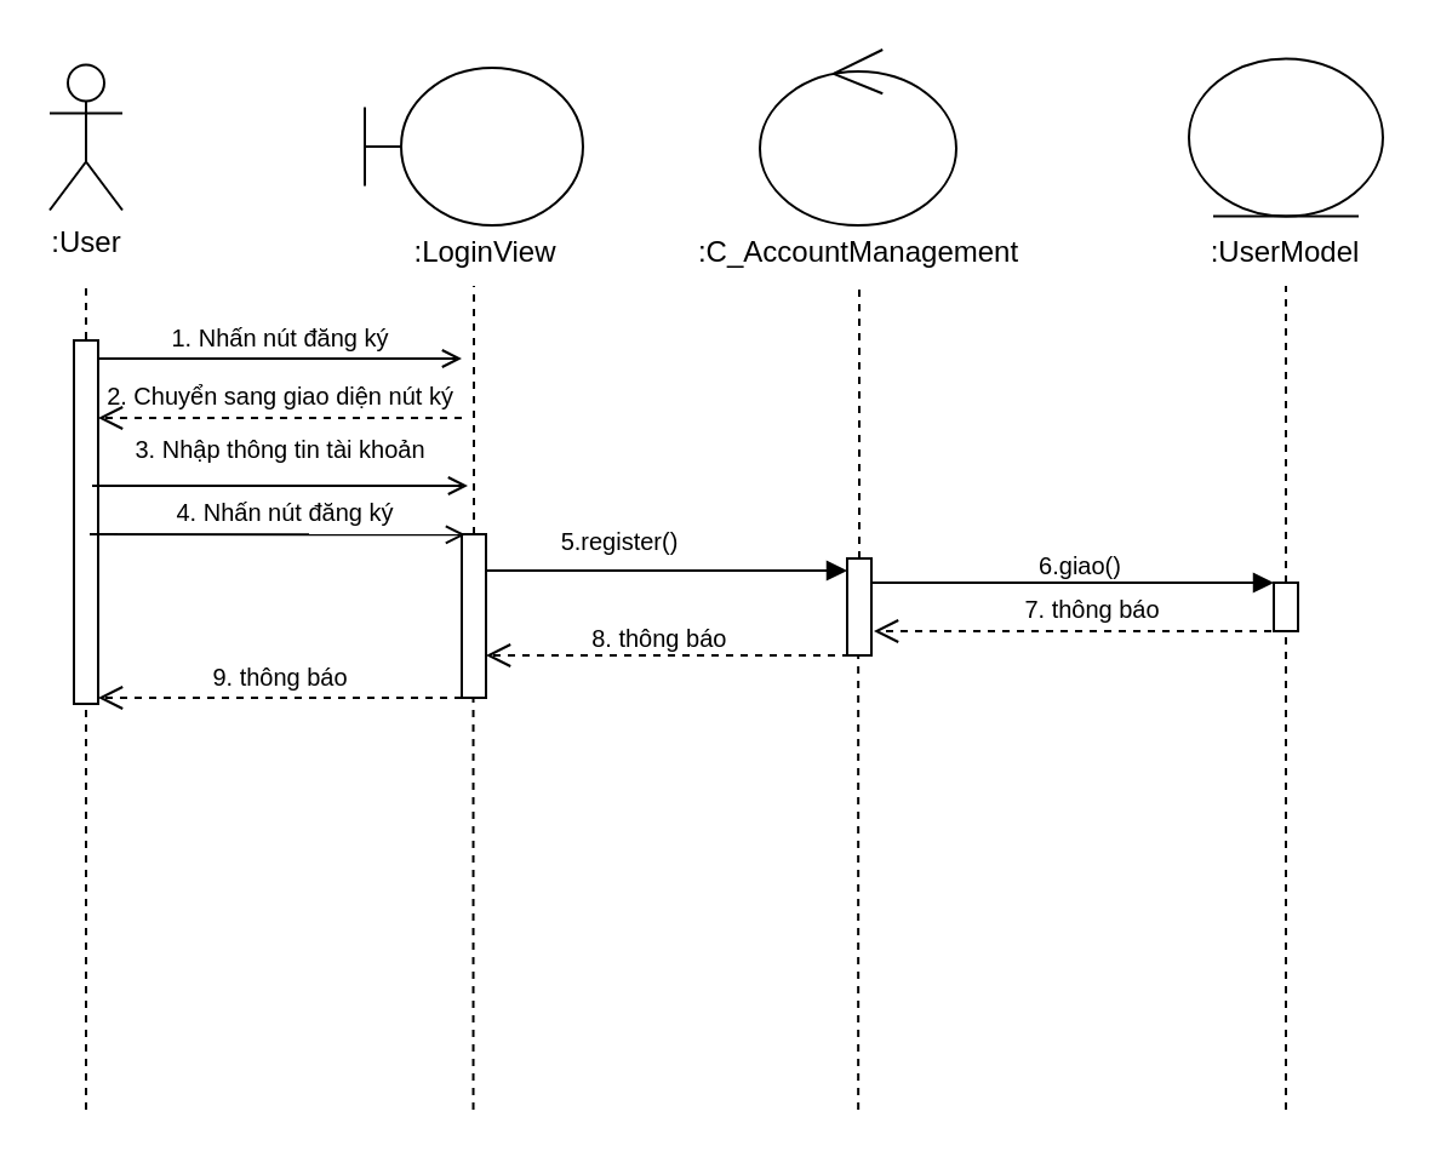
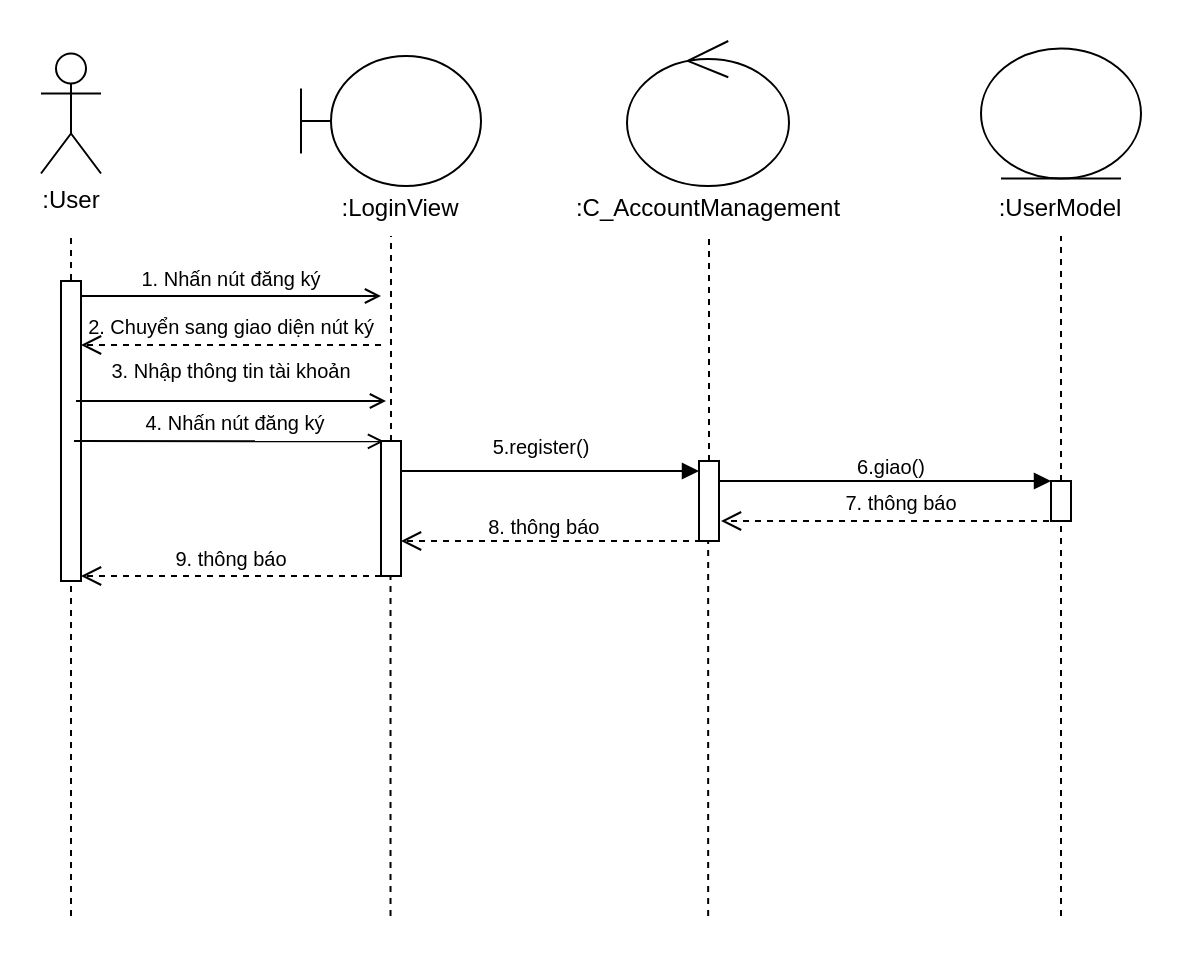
  <mxCell id="0" />
  <mxCell id="1" parent="0" />
  <mxCell id="2" value=":User" style="shape=umlActor;verticalLabelPosition=bottom;verticalAlign=top;html=1;outlineConnect=0;" parent="1" vertex="1"><mxGeometry x="20" y="26.25" width="30" height="60" as="geometry" /></mxCell>
  <mxCell id="3" value="" style="endArrow=none;dashed=1;html=1;rounded=0;" parent="1" edge="1"><mxGeometry width="50" height="50" relative="1" as="geometry"><mxPoint x="35" y="457.5" as="sourcePoint" /><mxPoint x="35" y="117.5" as="targetPoint" /></mxGeometry></mxCell>
  <mxCell id="4" value="" style="shape=umlBoundary;whiteSpace=wrap;html=1;" parent="1" vertex="1"><mxGeometry x="150" y="27.5" width="90" height="65" as="geometry" /></mxCell>
  <mxCell id="5" value="" style="ellipse;shape=umlControl;whiteSpace=wrap;html=1;" parent="1" vertex="1"><mxGeometry x="313" y="20" width="81" height="72.5" as="geometry" /></mxCell>
  <mxCell id="6" value="" style="ellipse;shape=umlEntity;whiteSpace=wrap;html=1;" parent="1" vertex="1"><mxGeometry x="490" y="23.75" width="80" height="65" as="geometry" /></mxCell>
  <mxCell id="7" value="" style="endArrow=none;dashed=1;html=1;rounded=0;" parent="1" source="15" edge="1"><mxGeometry width="50" height="50" relative="1" as="geometry"><mxPoint x="194.76" y="457.5" as="sourcePoint" /><mxPoint x="195" y="117.5" as="targetPoint" /></mxGeometry></mxCell>
  <mxCell id="8" value="" style="endArrow=none;dashed=1;html=1;rounded=0;" parent="1" source="17" edge="1"><mxGeometry width="50" height="50" relative="1" as="geometry"><mxPoint x="353.58" y="457.5" as="sourcePoint" /><mxPoint x="354" y="117.5" as="targetPoint" /></mxGeometry></mxCell>
  <mxCell id="9" value="" style="endArrow=none;dashed=1;html=1;rounded=0;" parent="1" source="22" edge="1"><mxGeometry width="50" height="50" relative="1" as="geometry"><mxPoint x="530" y="457.5" as="sourcePoint" /><mxPoint x="530" y="117.5" as="targetPoint" /></mxGeometry></mxCell>
  <mxCell id="10" value="&lt;font style=&quot;font-size: 10px;&quot;&gt;1. Nhấn nút đăng ký&lt;/font&gt;" style="html=1;verticalAlign=bottom;startArrow=none;startFill=0;endArrow=open;curved=0;rounded=0;endFill=0;" parent="1" edge="1"><mxGeometry width="60" relative="1" as="geometry"><mxPoint x="40" y="147.5" as="sourcePoint" /><mxPoint x="190" y="147.5" as="targetPoint" /></mxGeometry></mxCell>
  <mxCell id="11" value="" style="html=1;points=[[0,0,0,0,5],[0,1,0,0,-5],[1,0,0,0,5],[1,1,0,0,-5]];perimeter=orthogonalPerimeter;outlineConnect=0;targetShapes=umlLifeline;portConstraint=eastwest;newEdgeStyle={&quot;curved&quot;:0,&quot;rounded&quot;:0};" parent="1" vertex="1"><mxGeometry x="30" y="140" width="10" height="150" as="geometry" /></mxCell>
  <mxCell id="12" value="" style="html=1;verticalAlign=bottom;startArrow=none;startFill=0;endArrow=block;curved=0;rounded=0;endFill=1;entryX=0;entryY=0;entryDx=0;entryDy=5;entryPerimeter=0;" parent="1" source="15" target="17" edge="1"><mxGeometry width="60" relative="1" as="geometry"><mxPoint x="200" y="232.16" as="sourcePoint" /><mxPoint x="340" y="240" as="targetPoint" /></mxGeometry></mxCell>
- <mxCell id="13" value="&lt;span style=&quot;font-size: 10px;&quot;&gt;5.register()&lt;/span&gt;" style="text;html=1;align=center;verticalAlign=middle;resizable=0;points=[];autosize=1;strokeColor=none;fillColor=none;" parent="1" vertex="1"><mxGeometry x="220" y="207.5" width="70" height="30" as="geometry" /></mxCell>
+ <mxCell id="13" value="&lt;span style=&quot;font-size: 10px;&quot;&gt;5.register()&lt;/span&gt;" style="text;html=1;align=center;verticalAlign=middle;resizable=0;points=[];autosize=1;strokeColor=none;fillColor=none;" parent="1" vertex="1"><mxGeometry x="235" y="207.5" width="70" height="30" as="geometry" /></mxCell>
  <mxCell id="14" value="" style="endArrow=none;dashed=1;html=1;rounded=0;" parent="1" target="15" edge="1"><mxGeometry width="50" height="50" relative="1" as="geometry"><mxPoint x="194.76" y="457.5" as="sourcePoint" /><mxPoint x="194.76" y="107.5" as="targetPoint" /></mxGeometry></mxCell>
  <mxCell id="15" value="" style="html=1;points=[[0,0,0,0,5],[0,1,0,0,-5],[1,0,0,0,5],[1,1,0,0,-5]];perimeter=orthogonalPerimeter;outlineConnect=0;targetShapes=umlLifeline;portConstraint=eastwest;newEdgeStyle={&quot;curved&quot;:0,&quot;rounded&quot;:0};" parent="1" vertex="1"><mxGeometry x="190" y="220" width="10" height="67.5" as="geometry" /></mxCell>
  <mxCell id="16" value="" style="endArrow=none;dashed=1;html=1;rounded=0;" parent="1" target="17" edge="1"><mxGeometry width="50" height="50" relative="1" as="geometry"><mxPoint x="353.58" y="457.5" as="sourcePoint" /><mxPoint x="353.58" y="107.5" as="targetPoint" /></mxGeometry></mxCell>
  <mxCell id="17" value="" style="html=1;points=[[0,0,0,0,5],[0,1,0,0,-5],[1,0,0,0,5],[1,1,0,0,-5]];perimeter=orthogonalPerimeter;outlineConnect=0;targetShapes=umlLifeline;portConstraint=eastwest;newEdgeStyle={&quot;curved&quot;:0,&quot;rounded&quot;:0};" parent="1" vertex="1"><mxGeometry x="349" y="230" width="10" height="40" as="geometry" /></mxCell>
  <mxCell id="18" value="" style="html=1;verticalAlign=bottom;startArrow=none;startFill=0;endArrow=block;curved=0;rounded=0;endFill=1;" parent="1" edge="1"><mxGeometry width="60" relative="1" as="geometry"><mxPoint x="359" y="240" as="sourcePoint" /><mxPoint x="525" y="240" as="targetPoint" /></mxGeometry></mxCell>
  <mxCell id="19" value="&lt;span style=&quot;font-size: 10px;&quot;&gt;6.giao()&lt;/span&gt;" style="text;html=1;align=center;verticalAlign=middle;resizable=0;points=[];autosize=1;strokeColor=none;fillColor=none;" parent="1" vertex="1"><mxGeometry x="405" y="217.5" width="80" height="30" as="geometry" /></mxCell>
  <mxCell id="20" value="&lt;font style=&quot;font-size: 10px;&quot;&gt;7. thông báo&lt;/font&gt;" style="html=1;verticalAlign=bottom;endArrow=open;dashed=1;endSize=8;curved=0;rounded=0;" parent="1" edge="1"><mxGeometry x="-0.059" relative="1" as="geometry"><mxPoint x="530" y="260" as="sourcePoint" /><mxPoint x="360" y="260" as="targetPoint" /><mxPoint as="offset" /></mxGeometry></mxCell>
  <mxCell id="21" value="" style="endArrow=none;dashed=1;html=1;rounded=0;" parent="1" target="22" edge="1"><mxGeometry width="50" height="50" relative="1" as="geometry"><mxPoint x="530" y="457.5" as="sourcePoint" /><mxPoint x="530" y="107.5" as="targetPoint" /></mxGeometry></mxCell>
  <mxCell id="22" value="" style="html=1;points=[[0,0,0,0,5],[0,1,0,0,-5],[1,0,0,0,5],[1,1,0,0,-5]];perimeter=orthogonalPerimeter;outlineConnect=0;targetShapes=umlLifeline;portConstraint=eastwest;newEdgeStyle={&quot;curved&quot;:0,&quot;rounded&quot;:0};" parent="1" vertex="1"><mxGeometry x="525" y="240" width="10" height="20" as="geometry" /></mxCell>
  <mxCell id="23" value="" style="html=1;verticalAlign=bottom;endArrow=open;dashed=1;endSize=8;curved=0;rounded=0;" parent="1" edge="1"><mxGeometry x="0.6" y="43" relative="1" as="geometry"><mxPoint x="350" y="270" as="sourcePoint" /><mxPoint x="200" y="270" as="targetPoint" /><mxPoint as="offset" /></mxGeometry></mxCell>
  <mxCell id="24" value="&lt;span style=&quot;font-size: 10px;&quot;&gt;9. thông báo&lt;/span&gt;" style="html=1;verticalAlign=bottom;endArrow=open;dashed=1;endSize=8;curved=0;rounded=0;" parent="1" edge="1"><mxGeometry relative="1" as="geometry"><mxPoint x="190" y="287.5" as="sourcePoint" /><mxPoint x="40" y="287.5" as="targetPoint" /></mxGeometry></mxCell>
  <mxCell id="25" value=":LoginView" style="text;html=1;align=center;verticalAlign=middle;whiteSpace=wrap;rounded=0;" parent="1" vertex="1"><mxGeometry x="170" y="88.75" width="60" height="30" as="geometry" /></mxCell>
  <mxCell id="26" value=":C_AccountManagement" style="text;html=1;align=center;verticalAlign=middle;whiteSpace=wrap;rounded=0;" parent="1" vertex="1"><mxGeometry x="324" y="88.75" width="60" height="30" as="geometry" /></mxCell>
  <mxCell id="27" value=":UserModel" style="text;html=1;align=center;verticalAlign=middle;whiteSpace=wrap;rounded=0;" parent="1" vertex="1"><mxGeometry x="500" y="88.75" width="60" height="30" as="geometry" /></mxCell>
  <mxCell id="28" value="" style="html=1;verticalAlign=bottom;endArrow=open;dashed=1;endSize=8;curved=0;rounded=0;" parent="1" edge="1"><mxGeometry relative="1" as="geometry"><mxPoint x="190" y="172" as="sourcePoint" /><mxPoint x="40" y="172" as="targetPoint" /></mxGeometry></mxCell>
  <mxCell id="29" value="&lt;font style=&quot;font-size: 10px;&quot;&gt;2. Chuyển sang giao diện nút ký&lt;/font&gt;" style="text;html=1;align=center;verticalAlign=middle;resizable=0;points=[];autosize=1;strokeColor=none;fillColor=none;" parent="1" vertex="1"><mxGeometry x="30" y="147.5" width="170" height="30" as="geometry" /></mxCell>
  <mxCell id="30" value="" style="html=1;verticalAlign=bottom;startArrow=none;startFill=0;endArrow=open;curved=0;rounded=0;endFill=0;" parent="1" edge="1"><mxGeometry width="60" relative="1" as="geometry"><mxPoint x="37.5" y="200" as="sourcePoint" /><mxPoint x="192.5" y="200" as="targetPoint" /><Array as="points"><mxPoint x="112.5" y="200" /></Array></mxGeometry></mxCell>
  <mxCell id="31" value="&lt;font style=&quot;font-size: 10px;&quot;&gt;3. Nhập thông tin tài khoản&lt;/font&gt;" style="text;html=1;align=center;verticalAlign=middle;resizable=0;points=[];autosize=1;strokeColor=none;fillColor=none;" parent="1" vertex="1"><mxGeometry x="45" y="170" width="140" height="30" as="geometry" /></mxCell>
  <mxCell id="32" value="" style="html=1;verticalAlign=bottom;startArrow=none;startFill=0;endArrow=open;curved=0;rounded=0;endFill=0;" parent="1" edge="1"><mxGeometry width="60" relative="1" as="geometry"><mxPoint x="36.5" y="220" as="sourcePoint" /><mxPoint x="191.5" y="220.16" as="targetPoint" /></mxGeometry></mxCell>
  <mxCell id="33" value="&lt;font style=&quot;font-size: 10px;&quot;&gt;4. Nhấn nút đăng ký&lt;/font&gt;" style="edgeLabel;html=1;align=center;verticalAlign=middle;resizable=0;points=[];" parent="32" vertex="1" connectable="0"><mxGeometry x="-0.436" y="3" relative="1" as="geometry"><mxPoint x="36" y="-7" as="offset" /></mxGeometry></mxCell>
  <mxCell id="34" value="&lt;font style=&quot;font-size: 10px;&quot;&gt;&amp;nbsp;8. thông báo&lt;/font&gt;" style="text;html=1;align=center;verticalAlign=middle;resizable=0;points=[];autosize=1;strokeColor=none;fillColor=none;" parent="1" vertex="1"><mxGeometry x="230" y="247.5" width="80" height="30" as="geometry" /></mxCell>
